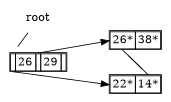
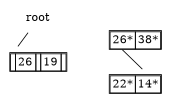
  digraph {
    rankdir=LR
    splines=false
    node [shape=none]
    edge [headport=key0 tailport=key1]
-   n1 [label=<<table border="1" cellborder="1" cellspacing="0">                     <tr>                         <td port="connector0"></td>                         <td port="key0">26</td>                         <td port="connector1"></td>                         <td port="key1">29</td>                         <td port="connector2"></td>                     </tr>                 </table>>]
+   n1 [label=<<table border="1" cellborder="1" cellspacing="0">                     <tr>                         <td port="connector0"></td>                         <td port="key0">26</td>                         <td port="connector1"></td>                         <td port="key1">19</td>                         <td port="connector2"></td>                     </tr>                 </table>>]
    n2 [label=root]
    n3 [label=<<table border="1" cellborder="1" cellspacing="0">                     <tr>                         <td port="key0">22*</td>                         <td port="key1">14*</td>                     </tr>                 </table>>]
    n4 [label=<<table border="1" cellborder="1" cellspacing="0">                     <tr>                         <td port="key0">26*</td>                         <td port="key1">38*</td>                     </tr>                 </table>>]
    subgraph sub_1 {
      rank=min
      n1
      n2
    }
    subgraph sub_2 {
      rank=same
      n3
      n4
    }
-   n1 -> n3 [tailport=connector0]
-   n1 -> n4 [tailport=connector1]
    n2 -> n1 [headport=connector0]
-   n3 -> n4
    n4 -> n3 [headport=key1 tailport=key0]
  }
